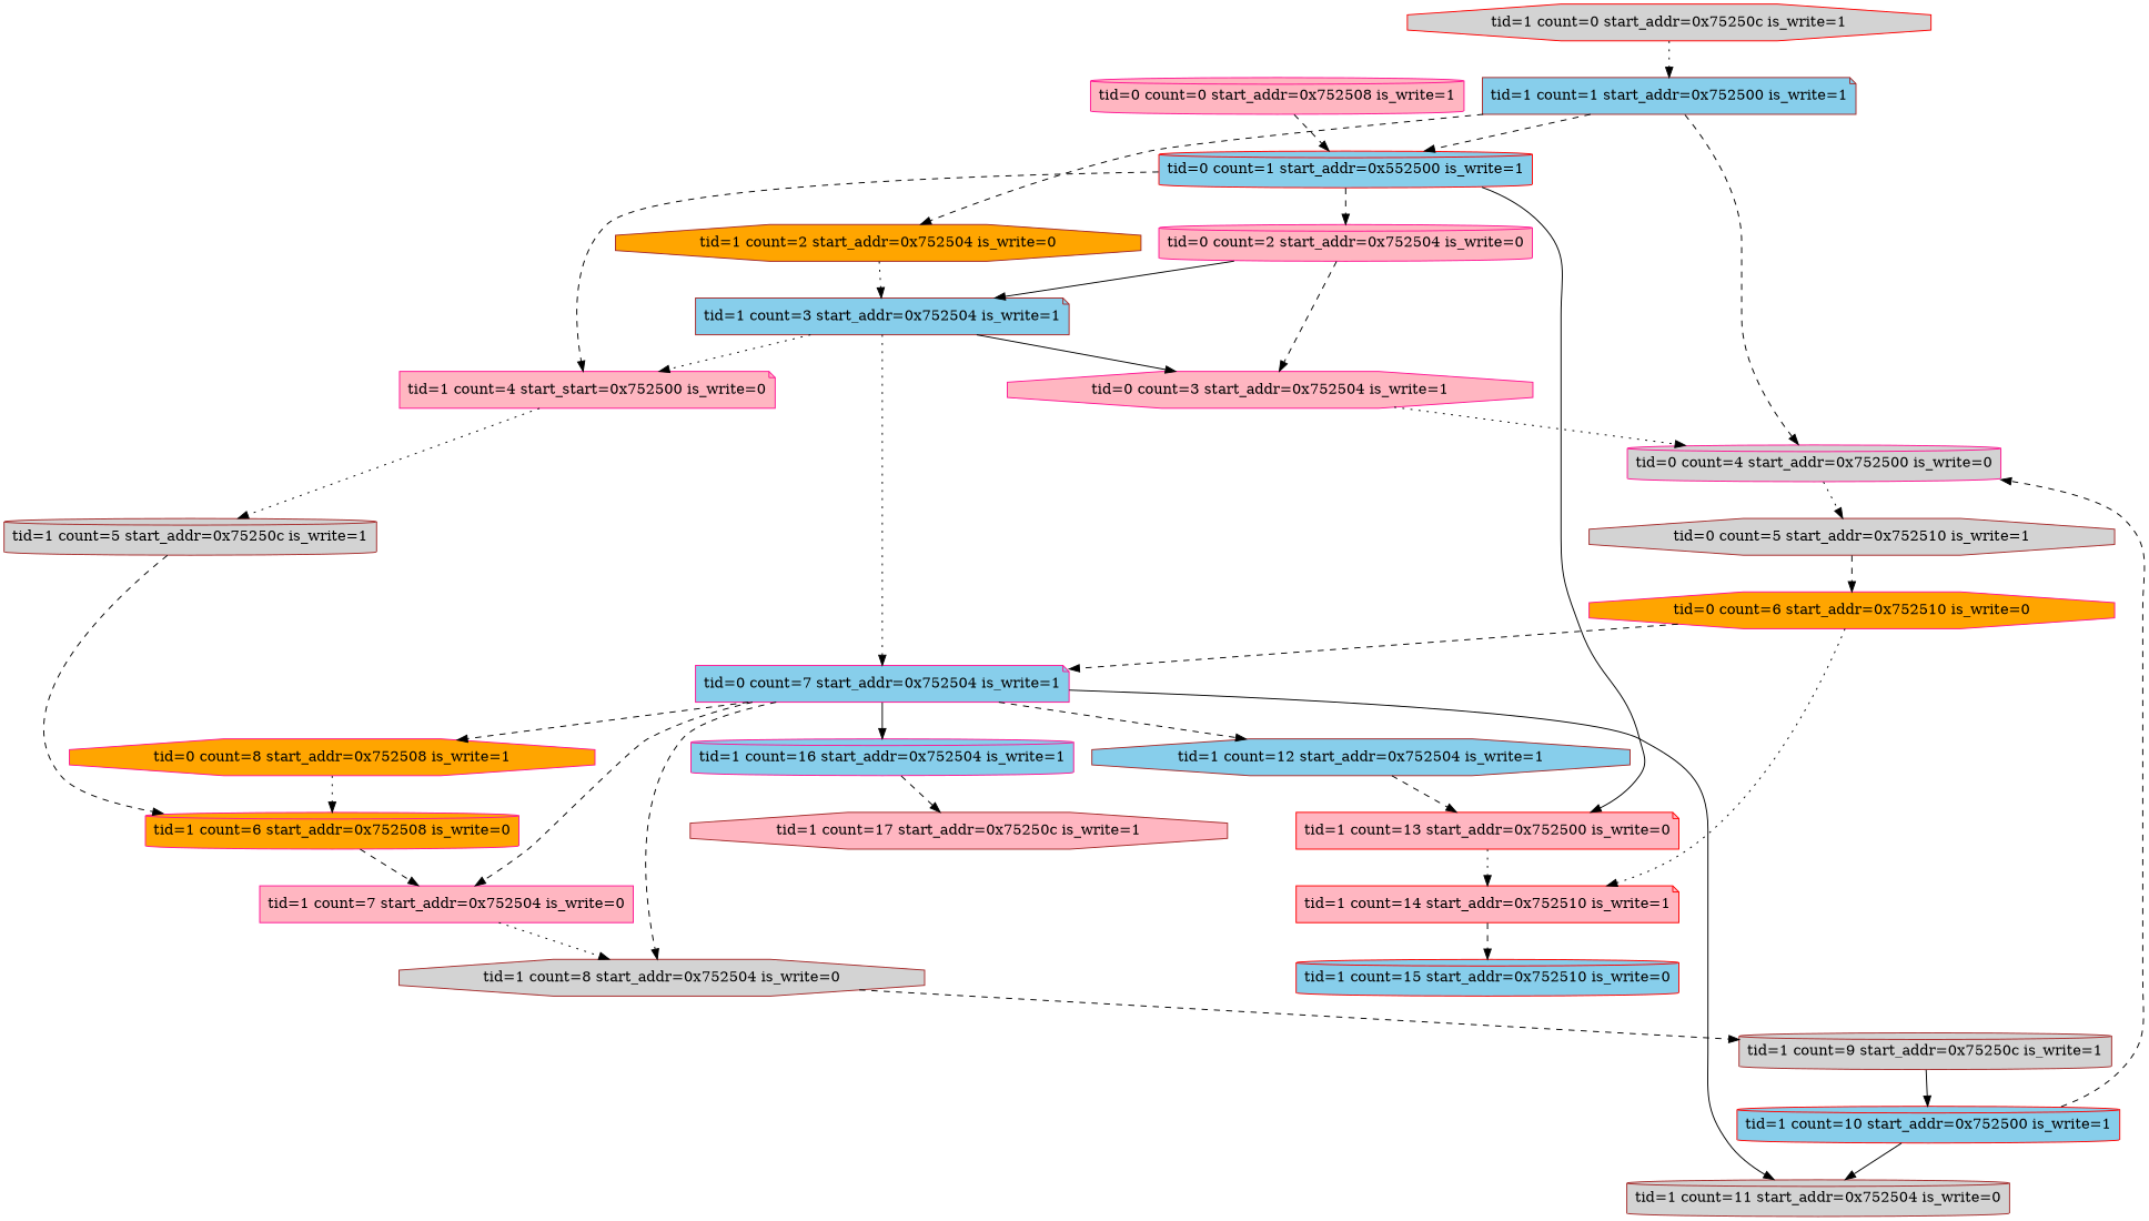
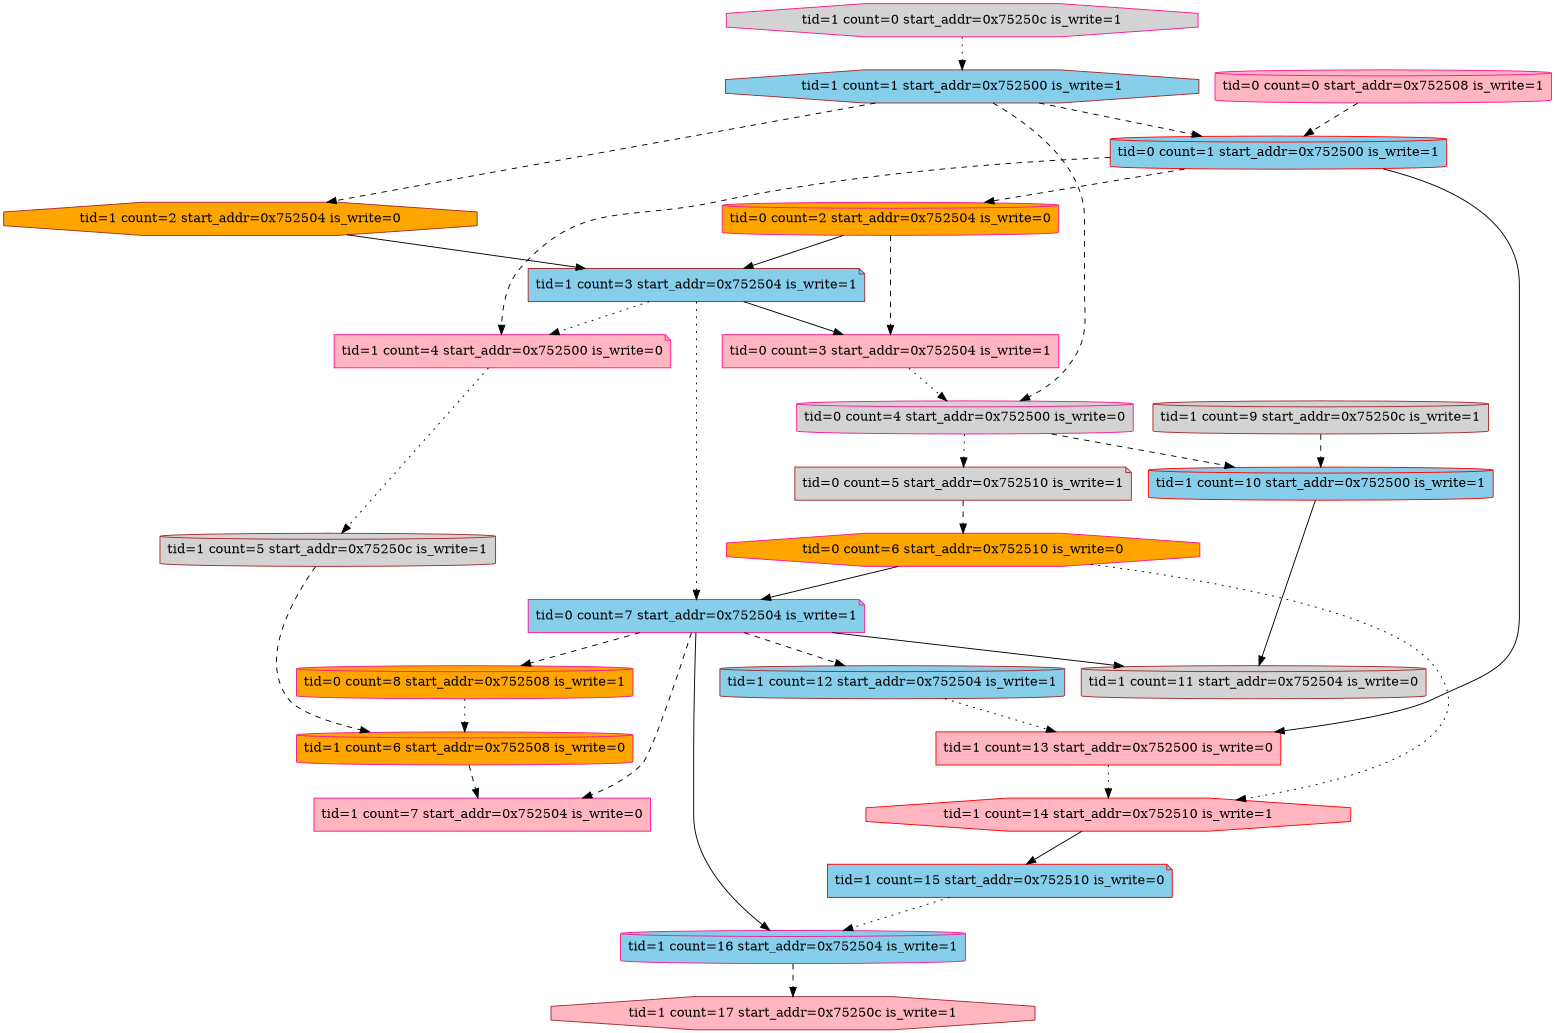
  digraph {
    node [color=deeppink count=0 fillcolor=skyblue is_write=1 shape=cylinder start_addr="0x752504" style=filled tid=1]
    edge [style=dashed]
    n1 [fillcolor=lightpink label="tid=0 count=0 start_addr=0x752508 is_write=1" start_addr="0x752508" tid=0]
-   n2 [color=red count=1 label="tid=0 count=1 start_addr=0x552500 is_write=1" start_addr="0x752500" tid=0]
-   n3 [count=2 fillcolor=lightpink is_write=0 label="tid=0 count=2 start_addr=0x752504 is_write=0" tid=0]
-   n4 [count=4 fillcolor=lightpink is_write=0 label="tid=1 count=4 start_start=0x752500 is_write=0" shape=note start_addr="0x752500"]
-   n5 [color=red count=13 fillcolor=lightpink is_write=0 label="tid=1 count=13 start_addr=0x752500 is_write=0" shape=note start_addr="0x752500"]
-   n6 [count=3 fillcolor=lightpink label="tid=0 count=3 start_addr=0x752504 is_write=1" shape=octagon tid=0]
+   n2 [color=red count=1 label="tid=0 count=1 start_addr=0x752500 is_write=1" start_addr="0x752500" tid=0]
+   n3 [count=2 fillcolor=orange is_write=0 label="tid=0 count=2 start_addr=0x752504 is_write=0" tid=0]
+   n4 [count=4 fillcolor=lightpink is_write=0 label="tid=1 count=4 start_addr=0x752500 is_write=0" shape=note start_addr="0x752500"]
+   n5 [color=red count=13 fillcolor=lightpink is_write=0 label="tid=1 count=13 start_addr=0x752500 is_write=0" shape=box start_addr="0x752500"]
+   n6 [count=3 fillcolor=lightpink label="tid=0 count=3 start_addr=0x752504 is_write=1" shape=box tid=0]
    n7 [color=brown count=3 label="tid=1 count=3 start_addr=0x752504 is_write=1" shape=note]
    n8 [color=brown count=5 fillcolor=lightgrey label="tid=1 count=5 start_addr=0x75250c is_write=1" start_addr="0x75250c"]
-   n9 [color=red count=14 fillcolor=lightpink label="tid=1 count=14 start_addr=0x752510 is_write=1" shape=note start_addr="0x752510"]
+   n9 [color=red count=14 fillcolor=lightpink label="tid=1 count=14 start_addr=0x752510 is_write=1" shape=octagon start_addr="0x752510"]
    n10 [count=4 fillcolor=lightgrey is_write=0 label="tid=0 count=4 start_addr=0x752500 is_write=0" start_addr="0x752500" tid=0]
    n11 [count=7 label="tid=0 count=7 start_addr=0x752504 is_write=1" shape=note tid=0]
-   n12 [color=brown count=5 fillcolor=lightgrey label="tid=0 count=5 start_addr=0x752510 is_write=1" shape=octagon start_addr="0x752510" tid=0]
+   n12 [color=brown count=5 fillcolor=lightgrey label="tid=0 count=5 start_addr=0x752510 is_write=1" shape=note start_addr="0x752510" tid=0]
    n13 [color=red count=10 label="tid=1 count=10 start_addr=0x752500 is_write=1" start_addr="0x752500"]
    n14 [count=6 fillcolor=orange is_write=0 label="tid=0 count=6 start_addr=0x752510 is_write=0" shape=octagon start_addr="0x752510" tid=0]
    n15 [color=brown count=11 fillcolor=lightgrey is_write=0 label="tid=1 count=11 start_addr=0x752504 is_write=0"]
-   n16 [color=red count=15 is_write=0 label="tid=1 count=15 start_addr=0x752510 is_write=0" start_addr="0x752510"]
+   n16 [color=red count=15 is_write=0 label="tid=1 count=15 start_addr=0x752510 is_write=0" shape=note start_addr="0x752510"]
    n17 [count=16 label="tid=1 count=16 start_addr=0x752504 is_write=1"]
-   n18 [count=8 fillcolor=orange label="tid=0 count=8 start_addr=0x752508 is_write=1" shape=octagon start_addr="0x752508" tid=0]
+   n18 [count=8 fillcolor=orange label="tid=0 count=8 start_addr=0x752508 is_write=1" start_addr="0x752508" tid=0]
    n19 [count=7 fillcolor=lightpink is_write=0 label="tid=1 count=7 start_addr=0x752504 is_write=0" shape=box]
-   n20 [color=brown count=8 fillcolor=lightgrey is_write=0 label="tid=1 count=8 start_addr=0x752504 is_write=0" shape=octagon]
-   n21 [color=brown count=12 label="tid=1 count=12 start_addr=0x752504 is_write=1" shape=octagon]
+   n21 [color=brown count=12 label="tid=1 count=12 start_addr=0x752504 is_write=1"]
    n22 [count=6 fillcolor=orange is_write=0 label="tid=1 count=6 start_addr=0x752508 is_write=0" start_addr="0x752508"]
    n23 [color=brown count=9 fillcolor=lightgrey label="tid=1 count=9 start_addr=0x75250c is_write=1" start_addr="0x75250c"]
    n24 [color=brown count=17 fillcolor=lightpink label="tid=1 count=17 start_addr=0x75250c is_write=1" shape=octagon start_addr="0x75250c"]
-   n25 [color=red fillcolor=lightgrey label="tid=1 count=0 start_addr=0x75250c is_write=1" shape=octagon start_addr="0x75250c"]
-   n26 [color=brown count=1 label="tid=1 count=1 start_addr=0x752500 is_write=1" shape=note start_addr="0x752500"]
+   n25 [fillcolor=lightgrey label="tid=1 count=0 start_addr=0x75250c is_write=1" shape=octagon start_addr="0x75250c"]
+   n26 [color=brown count=1 label="tid=1 count=1 start_addr=0x752500 is_write=1" shape=octagon start_addr="0x752500"]
    n27 [color=brown count=2 fillcolor=orange is_write=0 label="tid=1 count=2 start_addr=0x752504 is_write=0" shape=octagon]
    n1 -> n2
    n2 -> n3
    n2 -> n4
    n2 -> n5 [style=solid]
    n3 -> n6
    n3 -> n7 [style=solid]
    n4 -> n8 [style=dotted]
    n5 -> n9 [style=dotted]
    n6 -> n10 [style=dotted]
    n7 -> n4 [style=dotted]
    n7 -> n6 [style=solid]
    n7 -> n11 [style=dotted]
    n8 -> n22
-   n9 -> n16
+   n9 -> n16 [style=solid]
    n10 -> n12 [style=dotted]
-   n13 -> n10
+   n10 -> n13
    n11 -> n15 [style=solid]
    n11 -> n17 [style=solid]
    n11 -> n18
    n11 -> n19
-   n11 -> n20
    n11 -> n21
    n12 -> n14
    n13 -> n15 [style=solid]
    n14 -> n9 [style=dotted]
-   n14 -> n11
+   n14 -> n11 [style=solid]
+   n16 -> n17 [style=dotted]
    n17 -> n24
    n18 -> n22 [style=dotted]
-   n19 -> n20 [style=dotted]
-   n20 -> n23
-   n21 -> n5
+   n21 -> n5 [style=dotted]
    n22 -> n19
-   n23 -> n13 [style=solid]
+   n23 -> n13
    n25 -> n26 [style=dotted]
    n26 -> n2
    n26 -> n10
    n26 -> n27
-   n27 -> n7 [style=dotted]
+   n27 -> n7 [style=solid]
  }
